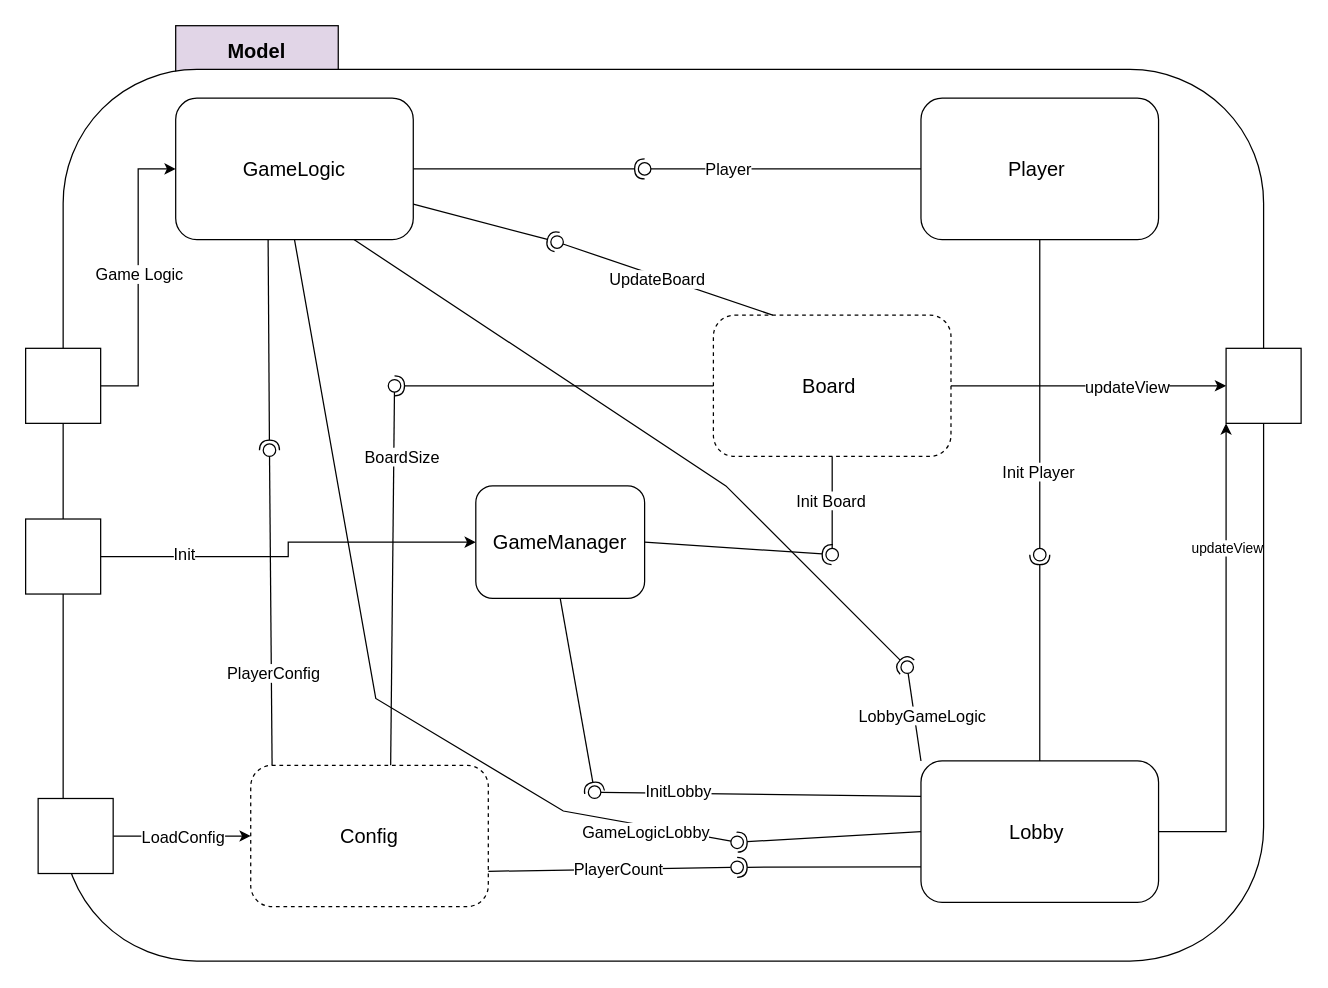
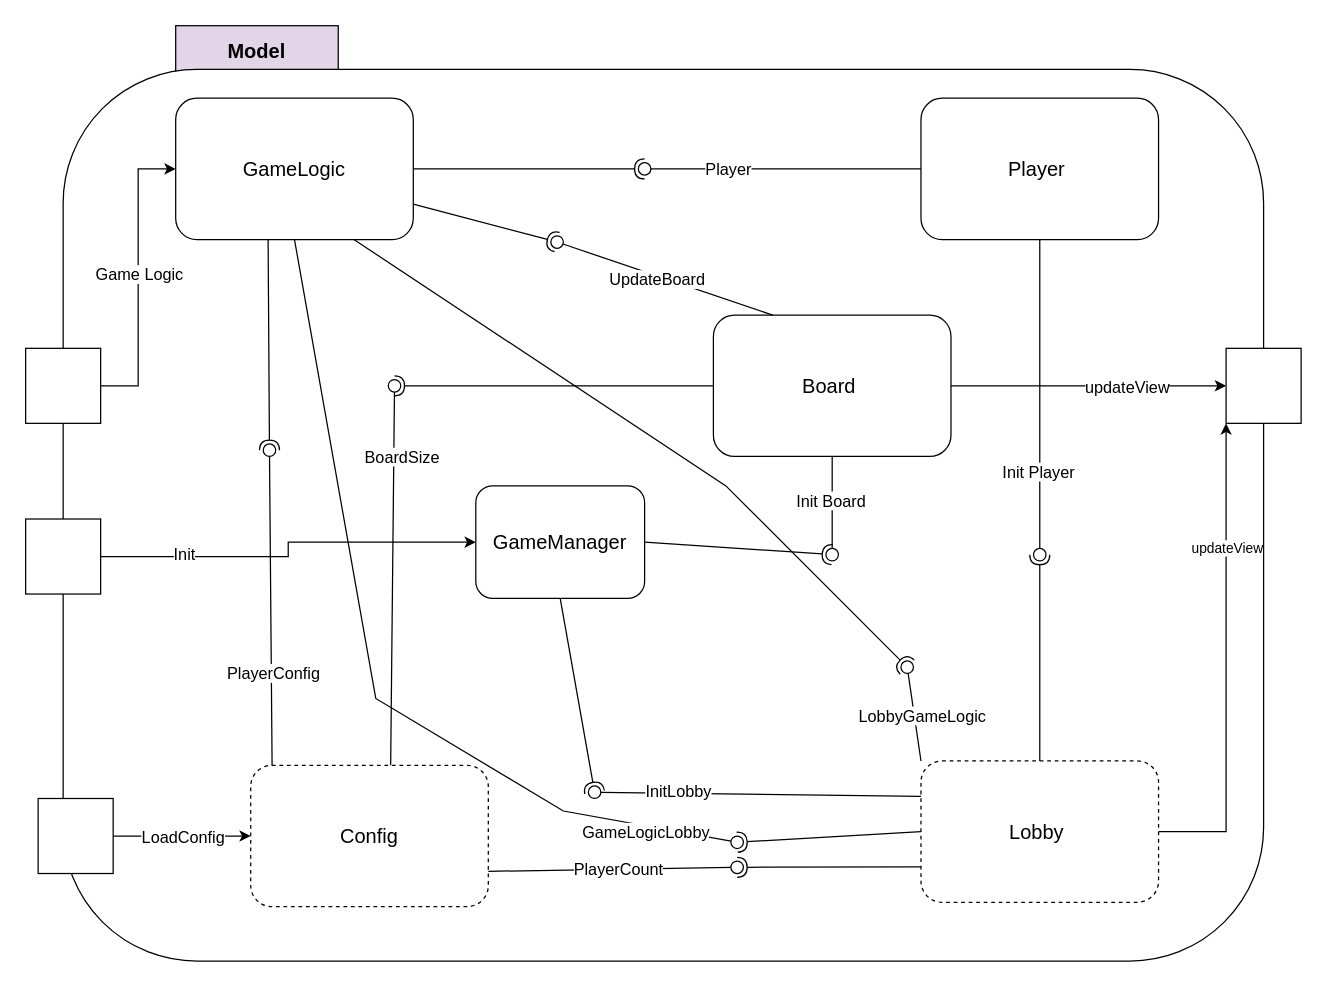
  <mxCell id="0" />
  <mxCell id="1" parent="0" />
  <mxCell id="2" value="&lt;b&gt;Model&lt;/b&gt;" style="rounded=0;whiteSpace=wrap;html=1;fontSize=16;fillColor=#e1d5e7;" parent="1" vertex="1"><mxGeometry x="140" y="20" width="130" height="40" as="geometry" /></mxCell>
  <mxCell id="3" value="" style="rounded=1;whiteSpace=wrap;html=1;fontSize=16;" parent="1" vertex="1"><mxGeometry x="50" y="55" width="960" height="713" as="geometry" /></mxCell>
  <mxCell id="4" style="edgeStyle=orthogonalEdgeStyle;rounded=0;orthogonalLoop=1;jettySize=auto;html=1;entryX=0;entryY=0.5;entryDx=0;entryDy=0;fontSize=13;" parent="1" source="6" target="9" edge="1"><mxGeometry relative="1" as="geometry" /></mxCell>
  <mxCell id="5" value="Game Logic" style="edgeLabel;html=1;align=center;verticalAlign=middle;resizable=0;points=[];fontSize=13;" parent="4" vertex="1" connectable="0"><mxGeometry x="0.251" relative="1" as="geometry"><mxPoint y="26" as="offset" /></mxGeometry></mxCell>
  <mxCell id="6" value="" style="whiteSpace=wrap;html=1;aspect=fixed;" parent="1" vertex="1"><mxGeometry x="20" y="278" width="60" height="60" as="geometry" /></mxCell>
  <mxCell id="7" value="" style="whiteSpace=wrap;html=1;aspect=fixed;" parent="1" vertex="1"><mxGeometry x="980" y="278" width="60" height="60" as="geometry" /></mxCell>
  <mxCell id="8" value="Player&amp;nbsp;" style="rounded=1;whiteSpace=wrap;html=1;fontSize=16;" parent="1" vertex="1"><mxGeometry x="736" y="78" width="190" height="113" as="geometry" /></mxCell>
  <mxCell id="9" value="GameLogic" style="rounded=1;whiteSpace=wrap;html=1;fontSize=16;" parent="1" vertex="1"><mxGeometry x="140" y="78" width="190" height="113" as="geometry" /></mxCell>
  <mxCell id="10" style="edgeStyle=orthogonalEdgeStyle;rounded=0;orthogonalLoop=1;jettySize=auto;html=1;entryX=0;entryY=0.5;entryDx=0;entryDy=0;" parent="1" source="12" target="7" edge="1"><mxGeometry relative="1" as="geometry" /></mxCell>
  <mxCell id="11" value="&lt;font style=&quot;font-size: 13px;&quot;&gt;updateView&lt;/font&gt;" style="edgeLabel;html=1;align=center;verticalAlign=middle;resizable=0;points=[];" parent="10" vertex="1" connectable="0"><mxGeometry x="-0.157" y="1" relative="1" as="geometry"><mxPoint x="47" y="1" as="offset" /></mxGeometry></mxCell>
- <mxCell id="12" value="Board&amp;nbsp;" style="rounded=1;whiteSpace=wrap;html=1;fontSize=16;dashed=1;" parent="1" vertex="1"><mxGeometry x="570" y="251.5" width="190" height="113" as="geometry" /></mxCell>
+ <mxCell id="12" value="Board&amp;nbsp;" style="rounded=1;whiteSpace=wrap;html=1;fontSize=16;" parent="1" vertex="1"><mxGeometry x="570" y="251.5" width="190" height="113" as="geometry" /></mxCell>
  <mxCell id="13" value="" style="rounded=0;orthogonalLoop=1;jettySize=auto;html=1;endArrow=none;endFill=0;sketch=0;sourcePerimeterSpacing=0;targetPerimeterSpacing=0;exitX=0.25;exitY=0;exitDx=0;exitDy=0;" parent="1" source="12" target="16" edge="1"><mxGeometry relative="1" as="geometry"><mxPoint x="500" y="293" as="sourcePoint" /></mxGeometry></mxCell>
  <mxCell id="14" value="UpdateBoard" style="edgeLabel;html=1;align=center;verticalAlign=middle;resizable=0;points=[];fontSize=13;" parent="13" vertex="1" connectable="0"><mxGeometry x="0.314" relative="1" as="geometry"><mxPoint x="17" y="8" as="offset" /></mxGeometry></mxCell>
  <mxCell id="15" value="" style="rounded=0;orthogonalLoop=1;jettySize=auto;html=1;endArrow=halfCircle;endFill=0;entryX=0.5;entryY=0.5;endSize=6;strokeWidth=1;sketch=0;exitX=1;exitY=0.75;exitDx=0;exitDy=0;" parent="1" source="9" target="16" edge="1"><mxGeometry relative="1" as="geometry"><mxPoint x="540" y="293" as="sourcePoint" /></mxGeometry></mxCell>
  <mxCell id="16" value="" style="ellipse;whiteSpace=wrap;html=1;align=center;aspect=fixed;resizable=0;points=[];outlineConnect=0;sketch=0;" parent="1" vertex="1"><mxGeometry x="440" y="188" width="10" height="10" as="geometry" /></mxCell>
  <mxCell id="17" value="" style="rounded=0;orthogonalLoop=1;jettySize=auto;html=1;endArrow=none;endFill=0;sketch=0;sourcePerimeterSpacing=0;targetPerimeterSpacing=0;fontSize=13;exitX=0;exitY=0.5;exitDx=0;exitDy=0;" parent="1" source="8" target="20" edge="1"><mxGeometry relative="1" as="geometry"><mxPoint x="500" y="293" as="sourcePoint" /></mxGeometry></mxCell>
  <mxCell id="18" value="Player" style="edgeLabel;html=1;align=center;verticalAlign=middle;resizable=0;points=[];fontSize=13;" parent="17" vertex="1" connectable="0"><mxGeometry x="0.496" y="-2" relative="1" as="geometry"><mxPoint x="7" y="2" as="offset" /></mxGeometry></mxCell>
  <mxCell id="19" value="" style="rounded=0;orthogonalLoop=1;jettySize=auto;html=1;endArrow=halfCircle;endFill=0;entryX=0.5;entryY=0.5;endSize=6;strokeWidth=1;sketch=0;fontSize=13;exitX=1;exitY=0.5;exitDx=0;exitDy=0;" parent="1" source="9" target="20" edge="1"><mxGeometry relative="1" as="geometry"><mxPoint x="540" y="293" as="sourcePoint" /></mxGeometry></mxCell>
  <mxCell id="20" value="" style="ellipse;whiteSpace=wrap;html=1;align=center;aspect=fixed;resizable=0;points=[];outlineConnect=0;sketch=0;fontSize=13;" parent="1" vertex="1"><mxGeometry x="510" y="129.5" width="10" height="10" as="geometry" /></mxCell>
  <mxCell id="21" value="Config" style="rounded=1;whiteSpace=wrap;html=1;fontSize=16;dashed=1;" parent="1" vertex="1"><mxGeometry x="200" y="611.5" width="190" height="113" as="geometry" /></mxCell>
  <mxCell id="22" style="edgeStyle=orthogonalEdgeStyle;rounded=0;orthogonalLoop=1;jettySize=auto;html=1;entryX=0;entryY=1;entryDx=0;entryDy=0;" edge="1" parent="1" source="24" target="7"><mxGeometry relative="1" as="geometry" /></mxCell>
  <mxCell id="23" value="updateView" style="edgeLabel;html=1;align=center;verticalAlign=middle;resizable=0;points=[];" vertex="1" connectable="0" parent="22"><mxGeometry x="0.749" y="-3" relative="1" as="geometry"><mxPoint x="-3" y="52" as="offset" /></mxGeometry></mxCell>
- <mxCell id="24" value="Lobby&amp;nbsp;" style="rounded=1;whiteSpace=wrap;html=1;fontSize=16;" parent="1" vertex="1"><mxGeometry x="736" y="608" width="190" height="113" as="geometry" /></mxCell>
+ <mxCell id="24" value="Lobby&amp;nbsp;" style="rounded=1;whiteSpace=wrap;html=1;fontSize=16;dashed=1;" parent="1" vertex="1"><mxGeometry x="736" y="608" width="190" height="113" as="geometry" /></mxCell>
  <mxCell id="25" style="edgeStyle=orthogonalEdgeStyle;rounded=0;orthogonalLoop=1;jettySize=auto;html=1;entryX=0;entryY=0.5;entryDx=0;entryDy=0;fontSize=13;" parent="1" source="27" target="21" edge="1"><mxGeometry relative="1" as="geometry" /></mxCell>
  <mxCell id="26" value="LoadConfig" style="edgeLabel;html=1;align=center;verticalAlign=middle;resizable=0;points=[];fontSize=13;" parent="25" vertex="1" connectable="0"><mxGeometry x="-0.195" y="-2" relative="1" as="geometry"><mxPoint x="11" y="-2" as="offset" /></mxGeometry></mxCell>
  <mxCell id="27" value="" style="whiteSpace=wrap;html=1;aspect=fixed;" parent="1" vertex="1"><mxGeometry x="30" y="638" width="60" height="60" as="geometry" /></mxCell>
  <mxCell id="28" value="" style="rounded=0;orthogonalLoop=1;jettySize=auto;html=1;endArrow=none;endFill=0;sketch=0;sourcePerimeterSpacing=0;targetPerimeterSpacing=0;fontSize=13;exitX=1;exitY=0.75;exitDx=0;exitDy=0;" parent="1" source="21" target="31" edge="1"><mxGeometry relative="1" as="geometry"><mxPoint x="500" y="343" as="sourcePoint" /></mxGeometry></mxCell>
  <mxCell id="29" value="PlayerCount" style="edgeLabel;html=1;align=center;verticalAlign=middle;resizable=0;points=[];fontSize=13;" parent="28" vertex="1" connectable="0"><mxGeometry x="0.009" y="-1" relative="1" as="geometry"><mxPoint x="5" y="-1" as="offset" /></mxGeometry></mxCell>
  <mxCell id="30" value="" style="rounded=0;orthogonalLoop=1;jettySize=auto;html=1;endArrow=halfCircle;endFill=0;entryX=0.5;entryY=0.5;endSize=6;strokeWidth=1;sketch=0;fontSize=13;exitX=0;exitY=0.75;exitDx=0;exitDy=0;" parent="1" source="24" target="31" edge="1"><mxGeometry relative="1" as="geometry"><mxPoint x="540" y="343" as="sourcePoint" /></mxGeometry></mxCell>
  <mxCell id="31" value="" style="ellipse;whiteSpace=wrap;html=1;align=center;aspect=fixed;resizable=0;points=[];outlineConnect=0;sketch=0;fontSize=13;" parent="1" vertex="1"><mxGeometry x="584" y="688" width="10" height="10" as="geometry" /></mxCell>
  <mxCell id="32" value="" style="rounded=0;orthogonalLoop=1;jettySize=auto;html=1;endArrow=none;endFill=0;sketch=0;sourcePerimeterSpacing=0;targetPerimeterSpacing=0;fontSize=13;exitX=0.09;exitY=-0.001;exitDx=0;exitDy=0;exitPerimeter=0;" parent="1" source="21" target="35" edge="1"><mxGeometry relative="1" as="geometry"><mxPoint x="500" y="343" as="sourcePoint" /></mxGeometry></mxCell>
  <mxCell id="33" value="PlayerConfig&amp;nbsp;" style="edgeLabel;html=1;align=center;verticalAlign=middle;resizable=0;points=[];fontSize=13;" parent="32" vertex="1" connectable="0"><mxGeometry x="0.231" relative="1" as="geometry"><mxPoint x="4" y="78" as="offset" /></mxGeometry></mxCell>
  <mxCell id="34" value="" style="rounded=0;orthogonalLoop=1;jettySize=auto;html=1;endArrow=halfCircle;endFill=0;entryX=0.5;entryY=0.5;endSize=6;strokeWidth=1;sketch=0;fontSize=13;exitX=0.389;exitY=1.004;exitDx=0;exitDy=0;exitPerimeter=0;" parent="1" source="9" target="35" edge="1"><mxGeometry relative="1" as="geometry"><mxPoint x="540" y="343" as="sourcePoint" /></mxGeometry></mxCell>
  <mxCell id="35" value="" style="ellipse;whiteSpace=wrap;html=1;align=center;aspect=fixed;resizable=0;points=[];outlineConnect=0;sketch=0;fontSize=13;" parent="1" vertex="1"><mxGeometry x="210" y="354.5" width="10" height="10" as="geometry" /></mxCell>
  <mxCell id="36" value="" style="rounded=0;orthogonalLoop=1;jettySize=auto;html=1;endArrow=none;endFill=0;sketch=0;sourcePerimeterSpacing=0;targetPerimeterSpacing=0;fontSize=13;exitX=0.589;exitY=-0.001;exitDx=0;exitDy=0;exitPerimeter=0;" parent="1" source="21" target="39" edge="1"><mxGeometry relative="1" as="geometry"><mxPoint x="500" y="343" as="sourcePoint" /></mxGeometry></mxCell>
  <mxCell id="37" value="BoardSize" style="edgeLabel;html=1;align=center;verticalAlign=middle;resizable=0;points=[];fontSize=13;" parent="36" vertex="1" connectable="0"><mxGeometry x="0.475" relative="1" as="geometry"><mxPoint x="6" y="-27" as="offset" /></mxGeometry></mxCell>
  <mxCell id="38" value="" style="rounded=0;orthogonalLoop=1;jettySize=auto;html=1;endArrow=halfCircle;endFill=0;entryX=0.5;entryY=0.5;endSize=6;strokeWidth=1;sketch=0;fontSize=13;exitX=0;exitY=0.5;exitDx=0;exitDy=0;" parent="1" source="12" target="39" edge="1"><mxGeometry relative="1" as="geometry"><mxPoint x="540" y="343" as="sourcePoint" /></mxGeometry></mxCell>
  <mxCell id="39" value="" style="ellipse;whiteSpace=wrap;html=1;align=center;aspect=fixed;resizable=0;points=[];outlineConnect=0;sketch=0;fontSize=13;" parent="1" vertex="1"><mxGeometry x="310" y="303" width="10" height="10" as="geometry" /></mxCell>
  <mxCell id="40" style="edgeStyle=orthogonalEdgeStyle;rounded=0;orthogonalLoop=1;jettySize=auto;html=1;entryX=0;entryY=0.5;entryDx=0;entryDy=0;" parent="1" source="42" target="43" edge="1"><mxGeometry relative="1" as="geometry" /></mxCell>
  <mxCell id="41" value="&lt;font style=&quot;font-size: 13px;&quot;&gt;Init&lt;/font&gt;" style="edgeLabel;html=1;align=center;verticalAlign=middle;resizable=0;points=[];" parent="40" vertex="1" connectable="0"><mxGeometry x="-0.576" y="2" relative="1" as="geometry"><mxPoint as="offset" /></mxGeometry></mxCell>
  <mxCell id="42" value="" style="whiteSpace=wrap;html=1;aspect=fixed;" parent="1" vertex="1"><mxGeometry x="20" y="414.5" width="60" height="60" as="geometry" /></mxCell>
  <mxCell id="43" value="GameManager" style="rounded=1;whiteSpace=wrap;html=1;fontSize=16;" parent="1" vertex="1"><mxGeometry x="380" y="388" width="135" height="90" as="geometry" /></mxCell>
  <mxCell id="44" value="" style="rounded=0;orthogonalLoop=1;jettySize=auto;html=1;endArrow=none;endFill=0;sketch=0;sourcePerimeterSpacing=0;targetPerimeterSpacing=0;fontSize=13;exitX=0.5;exitY=1;exitDx=0;exitDy=0;" parent="1" source="12" target="47" edge="1"><mxGeometry relative="1" as="geometry"><mxPoint x="390" y="443" as="sourcePoint" /></mxGeometry></mxCell>
  <mxCell id="45" value="Init Board" style="edgeLabel;html=1;align=center;verticalAlign=middle;resizable=0;points=[];fontSize=13;" parent="44" vertex="1" connectable="0"><mxGeometry x="-0.05" y="-2" relative="1" as="geometry"><mxPoint as="offset" /></mxGeometry></mxCell>
  <mxCell id="46" value="" style="rounded=0;orthogonalLoop=1;jettySize=auto;html=1;endArrow=halfCircle;endFill=0;entryX=0.5;entryY=0.5;endSize=6;strokeWidth=1;sketch=0;fontSize=13;exitX=1;exitY=0.5;exitDx=0;exitDy=0;" parent="1" source="43" target="47" edge="1"><mxGeometry relative="1" as="geometry"><mxPoint x="430" y="443" as="sourcePoint" /></mxGeometry></mxCell>
  <mxCell id="47" value="" style="ellipse;whiteSpace=wrap;html=1;align=center;aspect=fixed;resizable=0;points=[];outlineConnect=0;sketch=0;fontSize=13;" parent="1" vertex="1"><mxGeometry x="660" y="438" width="10" height="10" as="geometry" /></mxCell>
  <mxCell id="48" value="" style="rounded=0;orthogonalLoop=1;jettySize=auto;html=1;endArrow=none;endFill=0;sketch=0;sourcePerimeterSpacing=0;targetPerimeterSpacing=0;fontSize=13;exitX=0;exitY=0.25;exitDx=0;exitDy=0;" parent="1" source="24" target="51" edge="1"><mxGeometry relative="1" as="geometry"><mxPoint x="390" y="443" as="sourcePoint" /></mxGeometry></mxCell>
  <mxCell id="49" value="InitLobby" style="edgeLabel;html=1;align=center;verticalAlign=middle;resizable=0;points=[];fontSize=13;" parent="48" vertex="1" connectable="0"><mxGeometry x="0.526" y="-2" relative="1" as="geometry"><mxPoint as="offset" /></mxGeometry></mxCell>
  <mxCell id="50" value="" style="rounded=0;orthogonalLoop=1;jettySize=auto;html=1;endArrow=halfCircle;endFill=0;entryX=0.5;entryY=0.5;endSize=6;strokeWidth=1;sketch=0;fontSize=13;exitX=0.5;exitY=1;exitDx=0;exitDy=0;" parent="1" source="43" target="51" edge="1"><mxGeometry relative="1" as="geometry"><mxPoint x="430" y="443" as="sourcePoint" /></mxGeometry></mxCell>
  <mxCell id="51" value="" style="ellipse;whiteSpace=wrap;html=1;align=center;aspect=fixed;resizable=0;points=[];outlineConnect=0;sketch=0;fontSize=13;" parent="1" vertex="1"><mxGeometry x="470" y="628" width="10" height="10" as="geometry" /></mxCell>
  <mxCell id="52" value="" style="rounded=0;orthogonalLoop=1;jettySize=auto;html=1;endArrow=none;endFill=0;sketch=0;sourcePerimeterSpacing=0;targetPerimeterSpacing=0;fontSize=13;exitX=0.5;exitY=1;exitDx=0;exitDy=0;" parent="1" source="8" target="55" edge="1"><mxGeometry relative="1" as="geometry"><mxPoint x="390" y="443" as="sourcePoint" /></mxGeometry></mxCell>
  <mxCell id="53" value="Init Player" style="edgeLabel;html=1;align=center;verticalAlign=middle;resizable=0;points=[];fontSize=13;" parent="52" vertex="1" connectable="0"><mxGeometry x="0.498" y="-2" relative="1" as="geometry"><mxPoint as="offset" /></mxGeometry></mxCell>
  <mxCell id="54" value="" style="rounded=0;orthogonalLoop=1;jettySize=auto;html=1;endArrow=halfCircle;endFill=0;entryX=0.5;entryY=0.5;endSize=6;strokeWidth=1;sketch=0;fontSize=13;exitX=0.5;exitY=0;exitDx=0;exitDy=0;" parent="1" source="24" target="55" edge="1"><mxGeometry relative="1" as="geometry"><mxPoint x="430" y="443" as="sourcePoint" /></mxGeometry></mxCell>
  <mxCell id="55" value="" style="ellipse;whiteSpace=wrap;html=1;align=center;aspect=fixed;resizable=0;points=[];outlineConnect=0;sketch=0;fontSize=13;" parent="1" vertex="1"><mxGeometry x="826" y="438" width="10" height="10" as="geometry" /></mxCell>
  <mxCell id="56" value="" style="rounded=0;orthogonalLoop=1;jettySize=auto;html=1;endArrow=none;endFill=0;sketch=0;sourcePerimeterSpacing=0;targetPerimeterSpacing=0;fontSize=13;exitX=0.5;exitY=1;exitDx=0;exitDy=0;" edge="1" parent="1" target="59" source="9"><mxGeometry relative="1" as="geometry"><mxPoint x="400" y="706.25" as="sourcePoint" /><Array as="points"><mxPoint x="300" y="558" /><mxPoint x="450" y="648" /></Array></mxGeometry></mxCell>
  <mxCell id="57" value="GameLogicLobby" style="edgeLabel;html=1;align=center;verticalAlign=middle;resizable=0;points=[];fontSize=13;" vertex="1" connectable="0" parent="56"><mxGeometry x="0.009" y="-1" relative="1" as="geometry"><mxPoint x="221" y="134" as="offset" /></mxGeometry></mxCell>
  <mxCell id="58" value="" style="rounded=0;orthogonalLoop=1;jettySize=auto;html=1;endArrow=halfCircle;endFill=0;entryX=0.5;entryY=0.5;endSize=6;strokeWidth=1;sketch=0;fontSize=13;exitX=0;exitY=0.5;exitDx=0;exitDy=0;" edge="1" parent="1" target="59" source="24"><mxGeometry relative="1" as="geometry"><mxPoint x="746" y="702.75" as="sourcePoint" /></mxGeometry></mxCell>
  <mxCell id="59" value="" style="ellipse;whiteSpace=wrap;html=1;align=center;aspect=fixed;resizable=0;points=[];outlineConnect=0;sketch=0;fontSize=13;" vertex="1" parent="1"><mxGeometry x="584" y="668" width="10" height="10" as="geometry" /></mxCell>
  <mxCell id="60" value="" style="rounded=0;orthogonalLoop=1;jettySize=auto;html=1;endArrow=none;endFill=0;sketch=0;sourcePerimeterSpacing=0;targetPerimeterSpacing=0;fontSize=13;exitX=0;exitY=0;exitDx=0;exitDy=0;" edge="1" parent="1" target="63" source="24"><mxGeometry relative="1" as="geometry"><mxPoint x="410" y="716.25" as="sourcePoint" /></mxGeometry></mxCell>
  <mxCell id="61" value="LobbyGameLogic" style="edgeLabel;html=1;align=center;verticalAlign=middle;resizable=0;points=[];fontSize=13;" vertex="1" connectable="0" parent="60"><mxGeometry x="0.009" y="-1" relative="1" as="geometry"><mxPoint x="5" y="-1" as="offset" /></mxGeometry></mxCell>
  <mxCell id="62" value="" style="rounded=0;orthogonalLoop=1;jettySize=auto;html=1;endArrow=halfCircle;endFill=0;entryX=0.5;entryY=0.5;endSize=6;strokeWidth=1;sketch=0;fontSize=13;exitX=0.75;exitY=1;exitDx=0;exitDy=0;" edge="1" parent="1" target="63" source="9"><mxGeometry relative="1" as="geometry"><mxPoint x="756" y="712.75" as="sourcePoint" /><Array as="points"><mxPoint x="580" y="388" /></Array></mxGeometry></mxCell>
  <mxCell id="63" value="" style="ellipse;whiteSpace=wrap;html=1;align=center;aspect=fixed;resizable=0;points=[];outlineConnect=0;sketch=0;fontSize=13;" vertex="1" parent="1"><mxGeometry x="720" y="528" width="10" height="10" as="geometry" /></mxCell>
